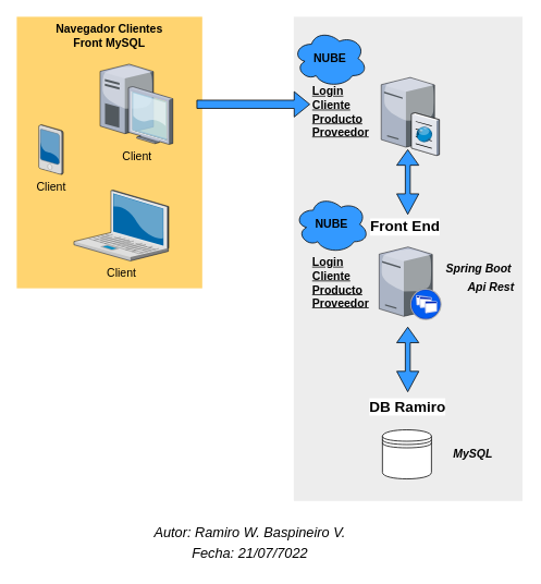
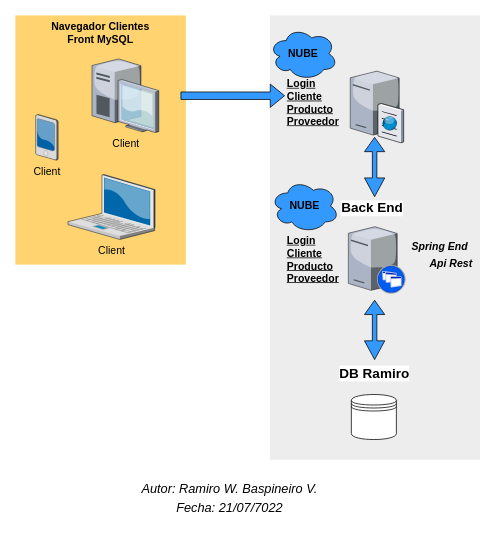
  <mxCell id="0" style=";html=1;" />
  <mxCell id="1" style=";html=1;" parent="0" />
  <mxCell id="2" value="" style="endArrow=classic;startArrow=classic;html=1;rounded=0;fontSize=18;" edge="1" parent="1"><mxGeometry width="50" height="50" relative="1" as="geometry"><mxPoint x="521.5" y="202" as="sourcePoint" /><mxPoint x="471.5" y="252" as="targetPoint" /></mxGeometry></mxCell>
  <mxCell id="3" value="" style="whiteSpace=wrap;html=1;fillColor=#EDEDED;fontSize=14;strokeColor=none;verticalAlign=top;" parent="1" vertex="1"><mxGeometry x="359" y="20" width="280" height="592" as="geometry" /></mxCell>
  <mxCell id="4" value="&lt;div&gt;&lt;b&gt;Navegador Clientes&lt;/b&gt;&lt;/div&gt;&lt;div&gt;&lt;b&gt;Front MySQL&lt;/b&gt;&lt;br&gt;&lt;/div&gt;" style="whiteSpace=wrap;html=1;fillColor=#FFD470;gradientColor=none;fontSize=14;strokeColor=none;verticalAlign=top;" parent="1" vertex="1"><mxGeometry x="20" y="20" width="227" height="332" as="geometry" /></mxCell>
  <mxCell id="5" value="Client" style="verticalLabelPosition=bottom;aspect=fixed;html=1;verticalAlign=top;strokeColor=none;shape=mxgraph.citrix.laptop_2;fillColor=#66B2FF;gradientColor=#0066CC;fontSize=14;" parent="1" vertex="1"><mxGeometry x="90" y="232" width="116" height="86.5" as="geometry" /></mxCell>
  <mxCell id="6" value="Client" style="verticalLabelPosition=bottom;aspect=fixed;html=1;verticalAlign=top;strokeColor=none;shape=mxgraph.citrix.desktop;fillColor=#66B2FF;gradientColor=#0066CC;fontSize=14;" parent="1" vertex="1"><mxGeometry x="122" y="78" width="89" height="98" as="geometry" /></mxCell>
  <mxCell id="7" value="Client" style="verticalLabelPosition=bottom;aspect=fixed;html=1;verticalAlign=top;strokeColor=none;shape=mxgraph.citrix.pda;fillColor=#66B2FF;gradientColor=#0066CC;fontSize=14;" parent="1" vertex="1"><mxGeometry x="47" y="152" width="30" height="61" as="geometry" /></mxCell>
  <mxCell id="8" value="" style="verticalLabelPosition=bottom;aspect=fixed;html=1;verticalAlign=top;strokeColor=none;shape=mxgraph.citrix.xenapp_server;fillColor=#66B2FF;gradientColor=#0066CC;fontSize=14;" parent="1" vertex="1"><mxGeometry x="463.5" y="301.5" width="76" height="89" as="geometry" /></mxCell>
  <mxCell id="9" value="&lt;div&gt;&lt;span style=&quot;background-color: rgb(255, 255, 255);&quot;&gt;&lt;font style=&quot;font-size: 18px;&quot;&gt;&lt;b&gt;&lt;br&gt;&lt;/b&gt;&lt;/font&gt;&lt;/span&gt;&lt;/div&gt;&lt;div&gt;&lt;span style=&quot;background-color: rgb(255, 255, 255);&quot;&gt;&lt;br&gt;&lt;/span&gt;&lt;/div&gt;" style="verticalLabelPosition=top;aspect=fixed;html=1;verticalAlign=bottom;strokeColor=none;shape=mxgraph.citrix.cache_server;fillColor=#66B2FF;gradientColor=#0066CC;fontSize=14;labelPosition=center;align=center;" parent="1" vertex="1"><mxGeometry x="466" y="92" width="71" height="97.5" as="geometry" /></mxCell>
  <mxCell id="10" value="&lt;font style=&quot;font-size: 14px;&quot;&gt;&lt;b&gt;NUBE&lt;/b&gt;&lt;/font&gt;" style="ellipse;shape=cloud;whiteSpace=wrap;html=1;fillColor=#3399FF;" vertex="1" parent="1"><mxGeometry x="358" y="36" width="91" height="70" as="geometry" /></mxCell>
- <mxCell id="11" value="&lt;font style=&quot;font-size: 18px;&quot;&gt;&lt;b style=&quot;font-size: 18px;&quot;&gt;Front End&lt;/b&gt;&lt;/font&gt;" style="text;html=1;resizable=0;autosize=1;align=center;verticalAlign=middle;points=[];fillColor=none;strokeColor=none;rounded=0;fontSize=18;labelBackgroundColor=#FFFFFF;" vertex="1" parent="1"><mxGeometry x="439.5" y="257" width="110" height="40" as="geometry" /></mxCell>
+ <mxCell id="11" value="&lt;font style=&quot;font-size: 18px;&quot;&gt;&lt;b style=&quot;font-size: 18px;&quot;&gt;Back End&lt;/b&gt;&lt;/font&gt;" style="text;html=1;resizable=0;autosize=1;align=center;verticalAlign=middle;points=[];fillColor=none;strokeColor=none;rounded=0;fontSize=18;labelBackgroundColor=#FFFFFF;" vertex="1" parent="1"><mxGeometry x="439.5" y="257" width="110" height="40" as="geometry" /></mxCell>
  <mxCell id="12" value="" style="shape=datastore;whiteSpace=wrap;html=1;fontSize=14;" vertex="1" parent="1"><mxGeometry x="467.5" y="525" width="60" height="60" as="geometry" /></mxCell>
  <mxCell id="13" value="&lt;div&gt;Login&lt;/div&gt;&lt;div&gt;Cliente&lt;/div&gt;&lt;div&gt;Producto&lt;/div&gt;&lt;div&gt;Proveedor&lt;br&gt;&lt;/div&gt;" style="text;html=1;align=left;verticalAlign=middle;resizable=0;points=[];autosize=1;strokeColor=none;fillColor=none;fontSize=14;fontStyle=5;shadow=1;" vertex="1" parent="1"><mxGeometry x="380" y="96" width="100" height="80" as="geometry" /></mxCell>
  <mxCell id="14" value="&lt;div&gt;Login&lt;/div&gt;&lt;div&gt;Cliente&lt;/div&gt;&lt;div&gt;Producto&lt;/div&gt;&lt;div&gt;Proveedor&lt;br&gt;&lt;/div&gt;" style="text;html=1;align=left;verticalAlign=middle;resizable=0;points=[];autosize=1;strokeColor=none;fillColor=none;fontSize=14;fontStyle=5;shadow=1;" vertex="1" parent="1"><mxGeometry x="380" y="305" width="100" height="80" as="geometry" /></mxCell>
  <mxCell id="15" value="" style="shape=flexArrow;endArrow=classic;startArrow=classic;html=1;rounded=0;fontSize=18;width=6;startSize=8;fillColor=#3399FF;" edge="1" parent="1"><mxGeometry width="100" height="100" relative="1" as="geometry"><mxPoint x="498.5" y="262" as="sourcePoint" /><mxPoint x="498.5" y="182" as="targetPoint" /></mxGeometry></mxCell>
  <mxCell id="16" value="" style="shape=flexArrow;endArrow=classic;startArrow=classic;html=1;rounded=0;fontSize=18;width=6;startSize=8;fillColor=#3399FF;" edge="1" parent="1"><mxGeometry width="100" height="100" relative="1" as="geometry"><mxPoint x="498.5" y="479" as="sourcePoint" /><mxPoint x="498.5" y="399" as="targetPoint" /></mxGeometry></mxCell>
  <mxCell id="17" value="&lt;b&gt;DB Ramiro&lt;/b&gt;" style="text;html=1;resizable=0;autosize=1;align=center;verticalAlign=middle;points=[];fillColor=none;strokeColor=none;rounded=0;fontSize=18;labelBackgroundColor=#FFFFFF;" vertex="1" parent="1"><mxGeometry x="442.5" y="477" width="110" height="40" as="geometry" /></mxCell>
  <mxCell id="18" value="" style="shape=flexArrow;endArrow=classic;html=1;rounded=0;fontSize=18;entryX=-0.01;entryY=0.388;entryDx=0;entryDy=0;entryPerimeter=0;fillColor=#3399FF;" edge="1" parent="1" target="13"><mxGeometry width="50" height="50" relative="1" as="geometry"><mxPoint x="240" y="127" as="sourcePoint" /><mxPoint x="365" y="125" as="targetPoint" /></mxGeometry></mxCell>
- <mxCell id="19" value="&lt;i&gt;&lt;b&gt;Spring Boot&lt;/b&gt;&lt;/i&gt;" style="text;html=1;align=center;verticalAlign=middle;resizable=0;points=[];autosize=1;strokeColor=none;fillColor=none;fontSize=14;" vertex="1" parent="1"><mxGeometry x="535" y="313" width="100" height="30" as="geometry" /></mxCell>
- <mxCell id="20" value="&lt;i&gt;&lt;b&gt;MySQL&lt;/b&gt;&lt;/i&gt;" style="text;html=1;align=center;verticalAlign=middle;resizable=0;points=[];autosize=1;strokeColor=none;fillColor=none;fontSize=14;" vertex="1" parent="1"><mxGeometry x="543" y="540" width="70" height="30" as="geometry" /></mxCell>
+ <mxCell id="19" value="&lt;i&gt;&lt;b&gt;Spring End&lt;/b&gt;&lt;/i&gt;" style="text;html=1;align=center;verticalAlign=middle;resizable=0;points=[];autosize=1;strokeColor=none;fillColor=none;fontSize=14;" vertex="1" parent="1"><mxGeometry x="535" y="313" width="100" height="30" as="geometry" /></mxCell>
  <mxCell id="21" value="&lt;b&gt;&lt;i&gt;Api Rest&lt;/i&gt;&lt;/b&gt;" style="text;html=1;align=center;verticalAlign=middle;resizable=0;points=[];autosize=1;strokeColor=none;fillColor=none;fontSize=14;" vertex="1" parent="1"><mxGeometry x="560" y="336" width="80" height="30" as="geometry" /></mxCell>
  <mxCell id="22" value="&lt;div&gt;&lt;font size=&quot;1&quot;&gt;&lt;i style=&quot;font-size: 17px;&quot;&gt;Autor: Ramiro W. Baspineiro V.&lt;/i&gt;&lt;/font&gt;&lt;/div&gt;&lt;div&gt;&lt;font size=&quot;1&quot;&gt;&lt;i style=&quot;font-size: 17px;&quot;&gt;Fecha: 21/07/7022&lt;/i&gt;&lt;/font&gt;&lt;/div&gt;" style="text;html=1;align=center;verticalAlign=middle;resizable=0;points=[];autosize=1;strokeColor=none;fillColor=none;fontSize=20;" vertex="1" parent="1"><mxGeometry x="175" y="632" width="260" height="60" as="geometry" /></mxCell>
  <mxCell id="23" value="&lt;font style=&quot;font-size: 14px;&quot;&gt;&lt;b&gt;NUBE&lt;/b&gt;&lt;/font&gt;" style="ellipse;shape=cloud;whiteSpace=wrap;html=1;fillColor=#3399FF;" vertex="1" parent="1"><mxGeometry x="360" y="239" width="91" height="70" as="geometry" /></mxCell>
